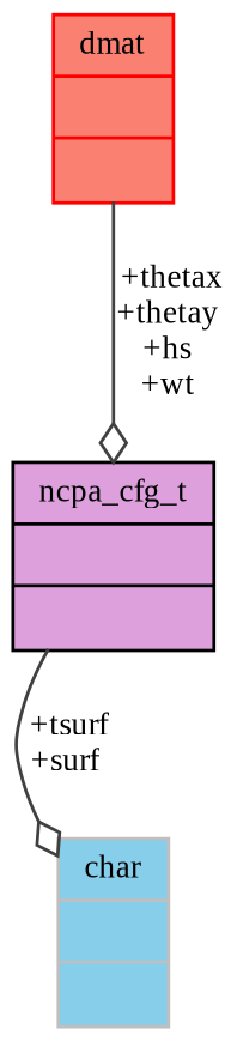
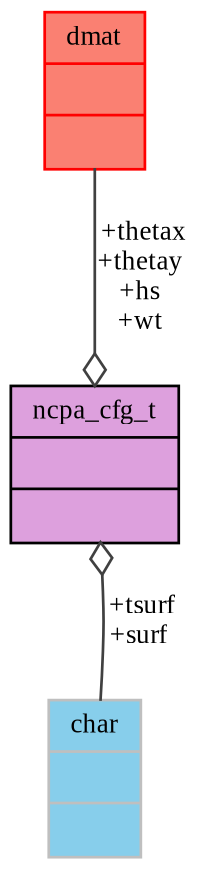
  digraph {
    fontname="Liberation Serif"
    node [fontname="Liberation Serif" fontsize=10 shape=record style=filled]
    edge [arrowhead=odiamond color=grey25 fontname="Liberation Serif" fontsize=10 labelfontname=Helvetica labelfontsize=10 style=solid]
    n1 [color=black fillcolor=plum fontcolor=black height=0.2 label="{ncpa_cfg_t\n||}" width=0.4]
    n2 [color=grey75 fillcolor=skyblue height=0.2 label="{char\n||}" width=0.4]
    n3 [color=red fillcolor=salmon height=0.2 label="{dmat\n||}" width=0.4]
-   n1 -> n2 [label=" +tsurf\n+surf"]
+   n2 -> n1 [label=" +tsurf\n+surf"]
    n3 -> n1 [label=" +thetax\n+thetay\n+hs\n+wt"]
  }
